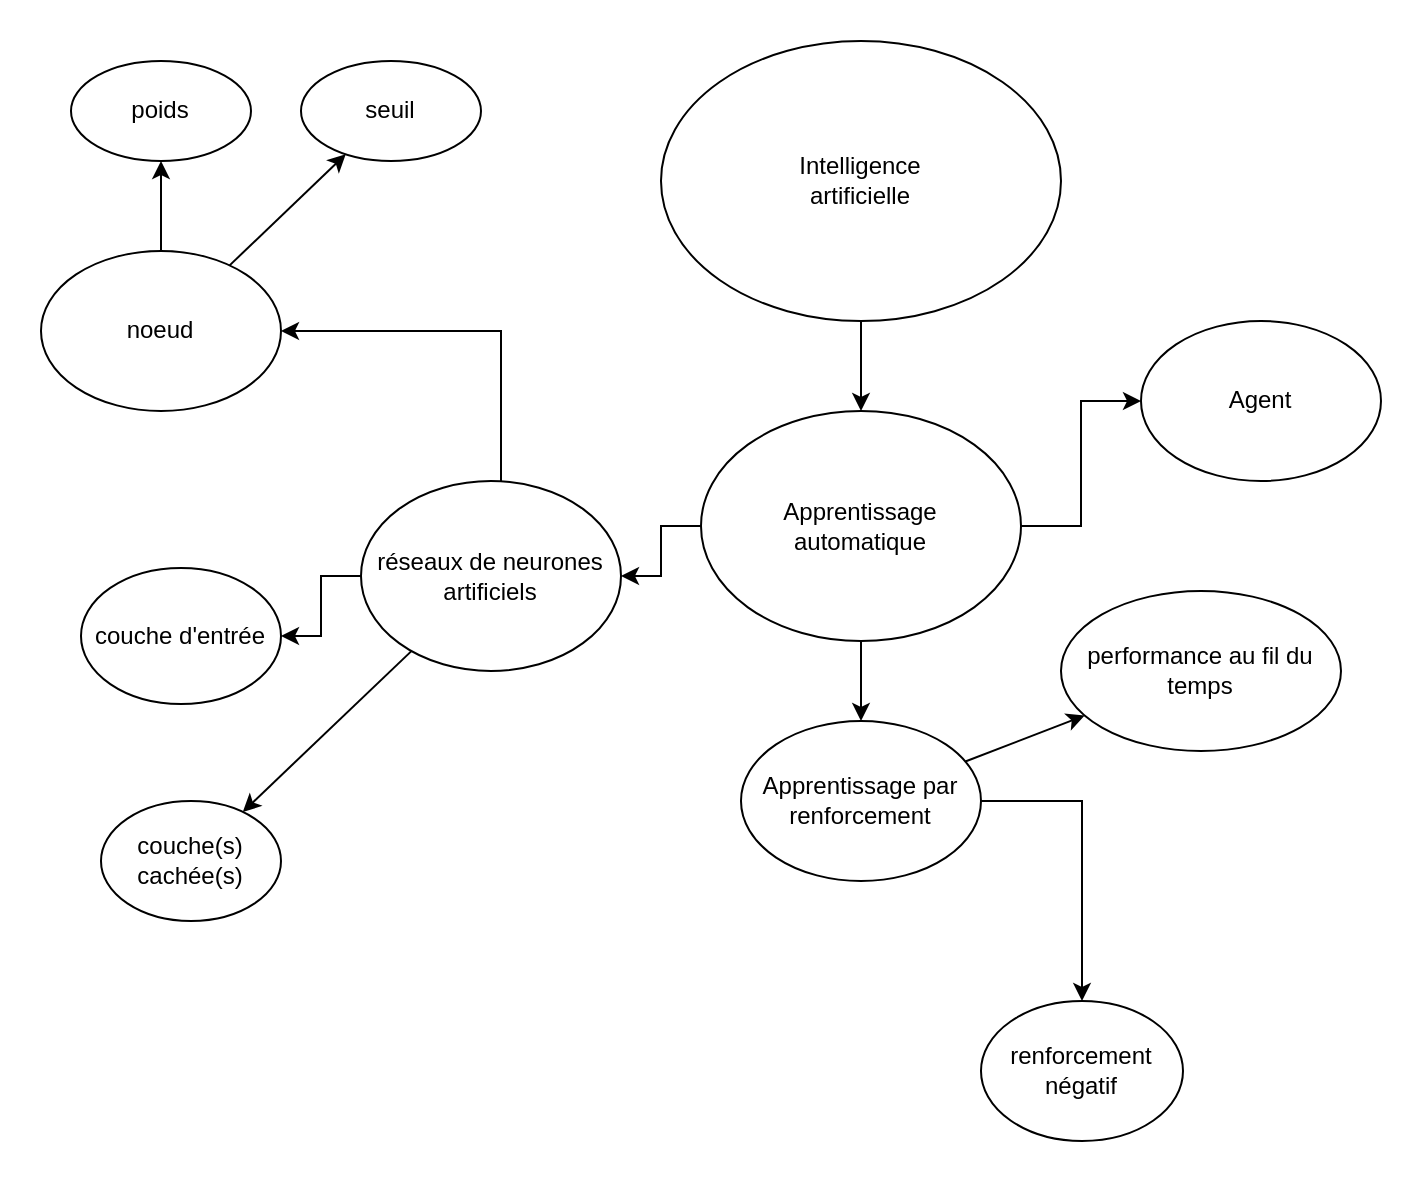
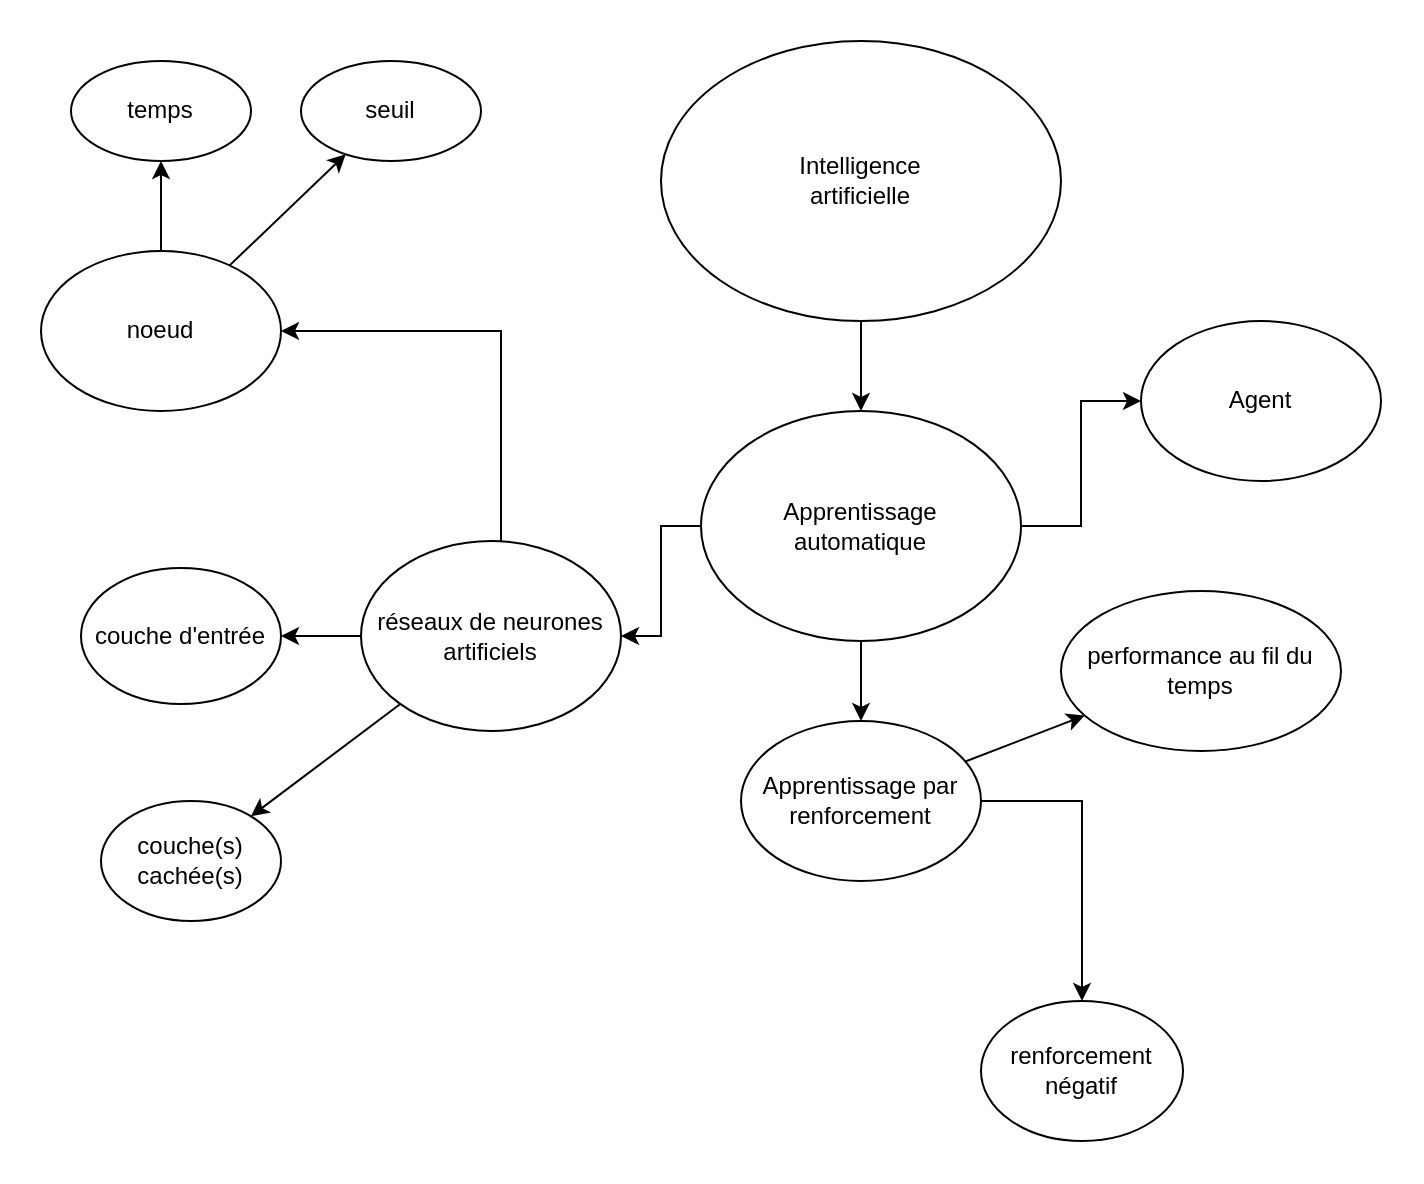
  <mxCell id="0" />
  <mxCell id="1" parent="0" />
  <mxCell id="2" style="edgeStyle=orthogonalEdgeStyle;rounded=0;orthogonalLoop=1;jettySize=auto;html=1;entryX=0.5;entryY=0;entryDx=0;entryDy=0;" parent="1" source="3" target="7" edge="1"><mxGeometry relative="1" as="geometry" /></mxCell>
  <mxCell id="3" value="Intelligence&lt;br&gt;artificielle" style="ellipse;whiteSpace=wrap;html=1;" parent="1" vertex="1"><mxGeometry x="330" y="20" width="200" height="140" as="geometry" /></mxCell>
  <mxCell id="4" style="edgeStyle=orthogonalEdgeStyle;rounded=0;orthogonalLoop=1;jettySize=auto;html=1;entryX=0.5;entryY=0;entryDx=0;entryDy=0;" parent="1" source="7" target="9" edge="1"><mxGeometry relative="1" as="geometry" /></mxCell>
  <mxCell id="5" style="edgeStyle=orthogonalEdgeStyle;rounded=0;orthogonalLoop=1;jettySize=auto;html=1;entryX=1;entryY=0.5;entryDx=0;entryDy=0;" parent="1" source="7" target="12" edge="1"><mxGeometry relative="1" as="geometry" /></mxCell>
  <mxCell id="6" style="edgeStyle=orthogonalEdgeStyle;rounded=0;orthogonalLoop=1;jettySize=auto;html=1;" parent="1" source="7" target="24" edge="1"><mxGeometry relative="1" as="geometry" /></mxCell>
  <mxCell id="7" value="Apprentissage &lt;br&gt;automatique" style="ellipse;whiteSpace=wrap;html=1;" parent="1" vertex="1"><mxGeometry x="350" y="205" width="160" height="115" as="geometry" /></mxCell>
  <mxCell id="8" style="edgeStyle=orthogonalEdgeStyle;rounded=0;orthogonalLoop=1;jettySize=auto;html=1;entryX=0.5;entryY=0;entryDx=0;entryDy=0;" parent="1" source="9" target="13" edge="1"><mxGeometry relative="1" as="geometry"><Array as="points"><mxPoint x="541" y="400" /></Array></mxGeometry></mxCell>
  <mxCell id="9" value="Apprentissage par renforcement" style="ellipse;whiteSpace=wrap;html=1;" parent="1" vertex="1"><mxGeometry x="370" y="360" width="120" height="80" as="geometry" /></mxCell>
  <mxCell id="10" style="edgeStyle=orthogonalEdgeStyle;rounded=0;orthogonalLoop=1;jettySize=auto;html=1;entryX=1;entryY=0.5;entryDx=0;entryDy=0;" parent="1" source="12" target="14" edge="1"><mxGeometry relative="1" as="geometry" /></mxCell>
  <mxCell id="11" style="edgeStyle=orthogonalEdgeStyle;rounded=0;orthogonalLoop=1;jettySize=auto;html=1;entryX=1;entryY=0.5;entryDx=0;entryDy=0;" parent="1" source="12" target="18" edge="1"><mxGeometry relative="1" as="geometry"><Array as="points"><mxPoint x="250" y="165" /></Array></mxGeometry></mxCell>
- <mxCell id="12" value="réseaux de neurones artificiels" style="ellipse;whiteSpace=wrap;html=1;" parent="1" vertex="1"><mxGeometry x="180" y="240" width="130" height="95" as="geometry" /></mxCell>
+ <mxCell id="12" value="réseaux de neurones artificiels" style="ellipse;whiteSpace=wrap;html=1;" parent="1" vertex="1"><mxGeometry x="180" y="270" width="130" height="95" as="geometry" /></mxCell>
  <mxCell id="13" value="renforcement négatif" style="ellipse;whiteSpace=wrap;html=1;" parent="1" vertex="1"><mxGeometry x="490" y="500" width="101" height="70" as="geometry" /></mxCell>
  <mxCell id="14" value="couche d'entrée" style="ellipse;whiteSpace=wrap;html=1;" parent="1" vertex="1"><mxGeometry x="40" y="283.5" width="100" height="68" as="geometry" /></mxCell>
  <mxCell id="15" value="couche(s) cachée(s)" style="ellipse;whiteSpace=wrap;html=1;" parent="1" vertex="1"><mxGeometry x="50" y="400" width="90" height="60" as="geometry" /></mxCell>
  <mxCell id="16" value="" style="endArrow=classic;html=1;rounded=0;" parent="1" source="12" target="15" edge="1"><mxGeometry width="50" height="50" relative="1" as="geometry"><mxPoint x="-120" y="530" as="sourcePoint" /><mxPoint x="-70" y="480" as="targetPoint" /></mxGeometry></mxCell>
  <mxCell id="17" style="edgeStyle=orthogonalEdgeStyle;rounded=0;orthogonalLoop=1;jettySize=auto;html=1;entryX=0.5;entryY=1;entryDx=0;entryDy=0;" parent="1" source="18" target="19" edge="1"><mxGeometry relative="1" as="geometry" /></mxCell>
  <mxCell id="18" value="noeud" style="ellipse;whiteSpace=wrap;html=1;" parent="1" vertex="1"><mxGeometry x="20" y="125" width="120" height="80" as="geometry" /></mxCell>
- <mxCell id="19" value="poids" style="ellipse;whiteSpace=wrap;html=1;" parent="1" vertex="1"><mxGeometry x="35" y="30" width="90" height="50" as="geometry" /></mxCell>
+ <mxCell id="19" value="temps" style="ellipse;whiteSpace=wrap;html=1;" parent="1" vertex="1"><mxGeometry x="35" y="30" width="90" height="50" as="geometry" /></mxCell>
  <mxCell id="20" value="seuil" style="ellipse;whiteSpace=wrap;html=1;" parent="1" vertex="1"><mxGeometry x="150" y="30" width="90" height="50" as="geometry" /></mxCell>
  <mxCell id="21" value="" style="endArrow=classic;html=1;rounded=0;" parent="1" source="18" target="20" edge="1"><mxGeometry width="50" height="50" relative="1" as="geometry"><mxPoint x="-50" y="350" as="sourcePoint" /><mxPoint x="0" y="300" as="targetPoint" /></mxGeometry></mxCell>
  <mxCell id="22" value="performance au fil du temps" style="ellipse;whiteSpace=wrap;html=1;" parent="1" vertex="1"><mxGeometry x="530" y="295" width="140" height="80" as="geometry" /></mxCell>
  <mxCell id="23" value="" style="endArrow=classic;html=1;rounded=0;" parent="1" source="9" target="22" edge="1"><mxGeometry width="50" height="50" relative="1" as="geometry"><mxPoint x="690" y="470" as="sourcePoint" /><mxPoint x="740" y="420" as="targetPoint" /></mxGeometry></mxCell>
  <mxCell id="24" value="Agent" style="ellipse;whiteSpace=wrap;html=1;" parent="1" vertex="1"><mxGeometry x="570" y="160" width="120" height="80" as="geometry" /></mxCell>
